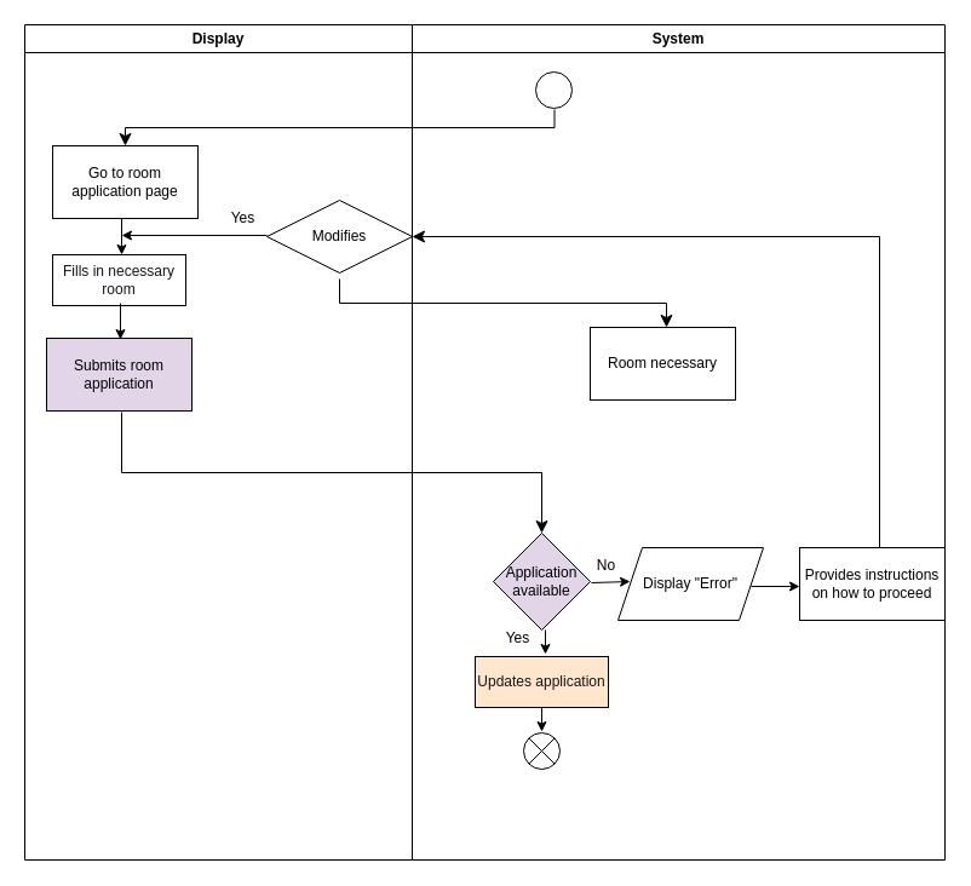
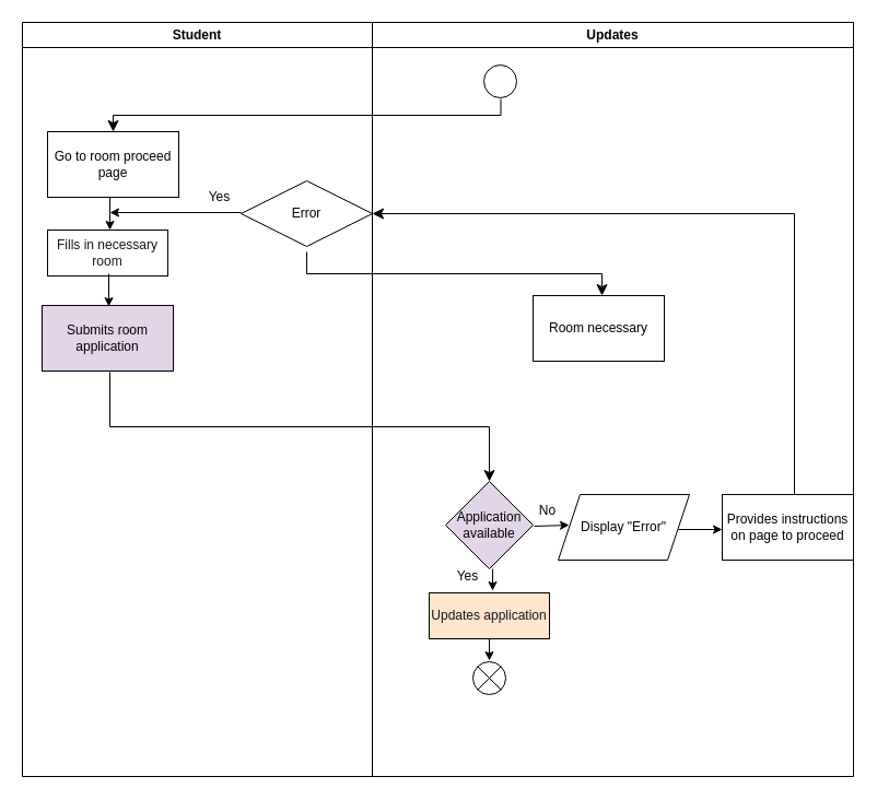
  <mxCell id="0" />
  <mxCell id="1" parent="0" />
  <mxCell id="2" value="" style="edgeStyle=elbowEdgeStyle;elbow=vertical;endArrow=classic;html=1;curved=0;rounded=0;endSize=8;startSize=8;" parent="1" edge="1"><mxGeometry width="50" height="50" relative="1" as="geometry"><mxPoint x="457.5" y="90" as="sourcePoint" /><mxPoint x="103" y="120" as="targetPoint" /></mxGeometry></mxCell>
- <mxCell id="3" value="Go to room application page" style="rounded=0;whiteSpace=wrap;html=1;" parent="1" vertex="1"><mxGeometry x="43" y="120" width="120" height="60" as="geometry" /></mxCell>
+ <mxCell id="3" value="Go to room proceed page" style="rounded=0;whiteSpace=wrap;html=1;" parent="1" vertex="1"><mxGeometry x="43" y="120" width="120" height="60" as="geometry" /></mxCell>
  <mxCell id="4" value="" style="edgeStyle=elbowEdgeStyle;elbow=vertical;endArrow=classic;html=1;curved=0;rounded=0;endSize=8;startSize=8;entryX=0.5;entryY=0;entryDx=0;entryDy=0;" parent="1" target="5" edge="1"><mxGeometry width="50" height="50" relative="1" as="geometry"><mxPoint x="100" y="340" as="sourcePoint" /><mxPoint x="450" y="350" as="targetPoint" /></mxGeometry></mxCell>
  <mxCell id="5" value="Application available" style="rhombus;whiteSpace=wrap;html=1;fillColor=#e1d5e7;" parent="1" vertex="1"><mxGeometry x="407" y="440" width="80" height="80" as="geometry" /></mxCell>
  <mxCell id="6" value="" style="endArrow=classic;html=1;" parent="1" edge="1"><mxGeometry width="50" height="50" relative="1" as="geometry"><mxPoint x="447" y="584" as="sourcePoint" /><mxPoint x="447" y="604" as="targetPoint" /></mxGeometry></mxCell>
  <mxCell id="7" value="Yes" style="text;html=1;align=center;verticalAlign=middle;resizable=0;points=[];autosize=1;strokeColor=none;fillColor=none;" parent="1" vertex="1"><mxGeometry x="407" y="512" width="40" height="30" as="geometry" /></mxCell>
  <mxCell id="8" value="" style="endArrow=classic;html=1;" parent="1" edge="1"><mxGeometry width="50" height="50" relative="1" as="geometry"><mxPoint x="488" y="481" as="sourcePoint" /><mxPoint x="520" y="480" as="targetPoint" /></mxGeometry></mxCell>
  <mxCell id="9" value="No" style="text;html=1;align=center;verticalAlign=middle;resizable=0;points=[];autosize=1;strokeColor=none;fillColor=none;" parent="1" vertex="1"><mxGeometry x="480" y="452" width="40" height="30" as="geometry" /></mxCell>
  <mxCell id="10" value="Display &quot;Error&quot;" style="shape=parallelogram;perimeter=parallelogramPerimeter;whiteSpace=wrap;html=1;fixedSize=1;" parent="1" vertex="1"><mxGeometry x="510" y="452" width="120" height="60" as="geometry" /></mxCell>
  <mxCell id="11" value="" style="endArrow=classic;html=1;" parent="1" edge="1"><mxGeometry width="50" height="50" relative="1" as="geometry"><mxPoint x="620" y="484" as="sourcePoint" /><mxPoint x="660" y="484" as="targetPoint" /></mxGeometry></mxCell>
  <mxCell id="12" value="" style="edgeStyle=elbowEdgeStyle;elbow=vertical;endArrow=classic;html=1;curved=0;rounded=0;endSize=8;startSize=8;entryX=1;entryY=0.5;entryDx=0;entryDy=0;" parent="1" target="13" edge="1"><mxGeometry width="50" height="50" relative="1" as="geometry"><mxPoint x="726" y="479" as="sourcePoint" /><mxPoint x="340" y="239" as="targetPoint" /><Array as="points"><mxPoint x="360" y="195" /><mxPoint x="720" y="210" /><mxPoint x="676" y="239" /><mxPoint x="536" y="199" /></Array></mxGeometry></mxCell>
- <mxCell id="13" value="Modifies" style="rhombus;whiteSpace=wrap;html=1;fontFamily=Helvetica;fontSize=12;fontColor=default;align=center;strokeColor=default;fillColor=default;" parent="1" vertex="1"><mxGeometry x="220" y="165" width="120" height="60" as="geometry" /></mxCell>
+ <mxCell id="13" value="Error" style="rhombus;whiteSpace=wrap;html=1;fontFamily=Helvetica;fontSize=12;fontColor=default;align=center;strokeColor=default;fillColor=default;" parent="1" vertex="1"><mxGeometry x="220" y="165" width="120" height="60" as="geometry" /></mxCell>
  <mxCell id="14" value="" style="shape=sumEllipse;perimeter=ellipsePerimeter;whiteSpace=wrap;html=1;backgroundOutline=1;" parent="1" vertex="1"><mxGeometry x="432" y="605" width="30" height="30" as="geometry" /></mxCell>
  <mxCell id="15" value="&lt;font color=&quot;#18141d&quot;&gt;Fills in necessary room&lt;/font&gt;" style="rounded=0;whiteSpace=wrap;html=1;fontFamily=Helvetica;fontSize=12;fontColor=rgb(240, 240, 240);align=center;strokeColor=#000000;fillColor=#FFFFFF;" parent="1" vertex="1"><mxGeometry x="43" y="210" width="110" height="42" as="geometry" /></mxCell>
  <mxCell id="16" value="" style="endArrow=classic;html=1;" parent="1" edge="1"><mxGeometry width="50" height="50" relative="1" as="geometry"><mxPoint x="100" y="180" as="sourcePoint" /><mxPoint x="100" y="210" as="targetPoint" /></mxGeometry></mxCell>
  <mxCell id="17" value="" style="endArrow=classic;html=1;" parent="1" edge="1"><mxGeometry width="50" height="50" relative="1" as="geometry"><mxPoint x="450" y="520" as="sourcePoint" /><mxPoint x="450" y="540" as="targetPoint" /></mxGeometry></mxCell>
  <mxCell id="18" value="&lt;font color=&quot;#18141d&quot;&gt;Updates application&lt;/font&gt;" style="rounded=0;whiteSpace=wrap;html=1;fontFamily=Helvetica;fontSize=12;fontColor=rgb(240, 240, 240);align=center;strokeColor=#000000;fillColor=#ffe6cc;" parent="1" vertex="1"><mxGeometry x="392" y="542" width="110" height="42" as="geometry" /></mxCell>
- <mxCell id="19" value="Provides instructions on how to proceed" style="rounded=0;whiteSpace=wrap;html=1;" parent="1" vertex="1"><mxGeometry x="660" y="452" width="120" height="60" as="geometry" /></mxCell>
+ <mxCell id="19" value="Provides instructions on page to proceed" style="rounded=0;whiteSpace=wrap;html=1;" parent="1" vertex="1"><mxGeometry x="660" y="452" width="120" height="60" as="geometry" /></mxCell>
  <mxCell id="20" value="" style="endArrow=classic;html=1;" parent="1" edge="1"><mxGeometry width="50" height="50" relative="1" as="geometry"><mxPoint x="220" y="194" as="sourcePoint" /><mxPoint x="100" y="194" as="targetPoint" /></mxGeometry></mxCell>
  <mxCell id="21" value="Yes" style="text;html=1;align=center;verticalAlign=middle;resizable=0;points=[];autosize=1;strokeColor=none;fillColor=none;" parent="1" vertex="1"><mxGeometry x="180" y="165" width="40" height="30" as="geometry" /></mxCell>
  <mxCell id="22" value="" style="edgeStyle=elbowEdgeStyle;elbow=vertical;endArrow=classic;html=1;curved=0;rounded=0;endSize=8;startSize=8;" parent="1" edge="1"><mxGeometry width="50" height="50" relative="1" as="geometry"><mxPoint x="280" y="230" as="sourcePoint" /><mxPoint x="550" y="270" as="targetPoint" /></mxGeometry></mxCell>
  <mxCell id="23" value="Room necessary" style="rounded=0;whiteSpace=wrap;html=1;" parent="1" vertex="1"><mxGeometry x="487" y="270" width="120" height="60" as="geometry" /></mxCell>
- <mxCell id="24" value="Display" style="swimlane;whiteSpace=wrap;html=1;" parent="1" vertex="1"><mxGeometry x="20" y="20" width="320" height="690" as="geometry" /></mxCell>
+ <mxCell id="24" value="Student" style="swimlane;whiteSpace=wrap;html=1;" parent="1" vertex="1"><mxGeometry x="20" y="20" width="320" height="690" as="geometry" /></mxCell>
  <mxCell id="25" value="Submits room application" style="rounded=0;whiteSpace=wrap;html=1;fillColor=#e1d5e7;" parent="24" vertex="1"><mxGeometry x="18" y="259" width="120" height="60" as="geometry" /></mxCell>
  <mxCell id="26" value="" style="endArrow=classic;html=1;exitX=0.517;exitY=0.183;exitDx=0;exitDy=0;exitPerimeter=0;" edge="1" parent="24"><mxGeometry width="50" height="50" relative="1" as="geometry"><mxPoint x="79" y="230" as="sourcePoint" /><mxPoint x="79" y="260" as="targetPoint" /></mxGeometry></mxCell>
- <mxCell id="27" value="System" style="swimlane;whiteSpace=wrap;html=1;" parent="1" vertex="1"><mxGeometry x="340" y="20" width="440" height="690" as="geometry" /></mxCell>
+ <mxCell id="27" value="Updates" style="swimlane;whiteSpace=wrap;html=1;" parent="1" vertex="1"><mxGeometry x="340" y="20" width="440" height="690" as="geometry" /></mxCell>
  <mxCell id="28" value="" style="ellipse;" parent="27" vertex="1"><mxGeometry x="102" y="39" width="30" height="30" as="geometry" /></mxCell>
